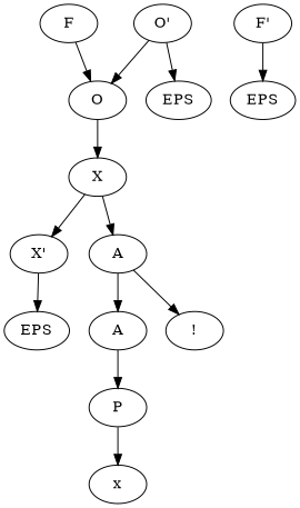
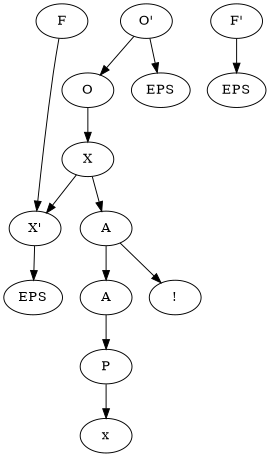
  digraph {
    n1 [label=F]
    n2 [label=O]
    n3 [label=X]
    n4 [label="F'"]
    n5 [label=EPS]
    n6 [label=A]
    n7 [label="X'"]
    n8 [label="O'"]
    n9 [label=EPS]
    n10 [label="!"]
    n11 [label=A]
    n12 [label=EPS]
    n13 [label=P]
    n14 [label=x]
-   n1 -> n2
+   n1 -> n7
    n2 -> n3
    n3 -> n6
    n3 -> n7
    n4 -> n5
    n6 -> n10
    n6 -> n11
    n7 -> n12
    n8 -> n2
    n8 -> n9
    n11 -> n13
    n13 -> n14
  }
